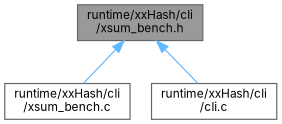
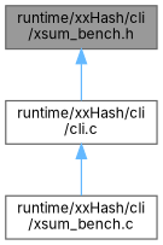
  digraph {
    fontname=Inter
    node [color=grey40 fillcolor=white fontname=Inter fontsize=10 shape=box style=filled]
    edge [color=steelblue1 dir=back fontname=Inter fontsize=10 labelfontname=Helvetica labelfontsize=10 style=solid]
    n1 [color=gray40 fillcolor=grey60 fontcolor=black height=0.2 label="runtime/xxHash/cli\l/xsum_bench.h" width=0.4]
    n2 [height=0.2 label="runtime/xxHash/cli\l/xsum_bench.c" width=0.4]
    n3 [height=0.2 label="runtime/xxHash/cli\l/cli.c" width=0.4]
-   n1 -> n2
+   n3 -> n2
    n1 -> n3
  }
